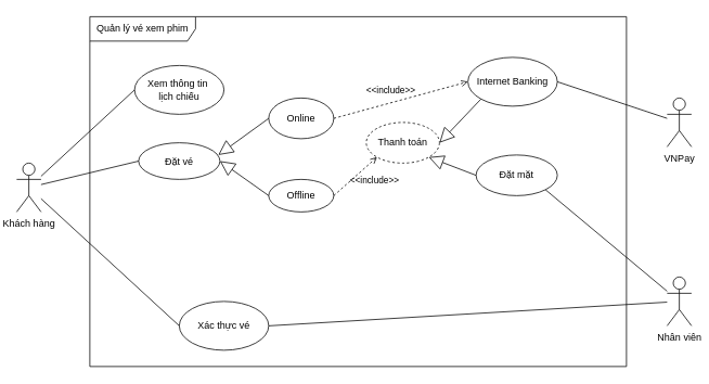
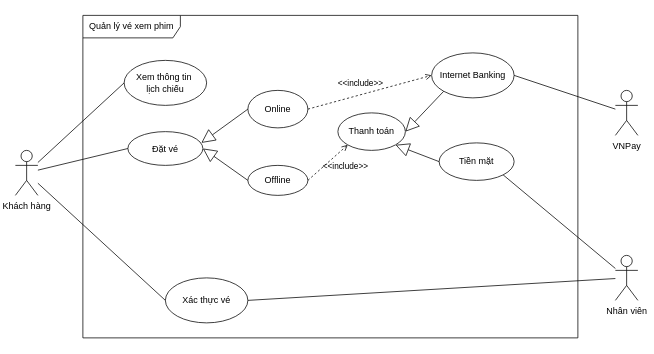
  <mxCell id="0" />
  <mxCell id="1" parent="0" />
  <mxCell id="2" value="Quản lý vé xem phim" style="shape=umlFrame;whiteSpace=wrap;html=1;pointerEvents=0;recursiveResize=0;container=1;collapsible=0;width=130;height=30;" vertex="1" parent="1"><mxGeometry x="110" y="20" width="660" height="430" as="geometry" /></mxCell>
  <mxCell id="3" value="Xem thông tin&amp;nbsp;&lt;div&gt;l&lt;span style=&quot;background-color: transparent; color: light-dark(rgb(0, 0, 0), rgb(255, 255, 255));&quot;&gt;ịch chiếu&lt;/span&gt;&lt;/div&gt;" style="ellipse;whiteSpace=wrap;html=1;" vertex="1" parent="2"><mxGeometry x="55" y="60" width="110" height="60" as="geometry" /></mxCell>
  <mxCell id="4" value="Đặt vé" style="ellipse;whiteSpace=wrap;html=1;" vertex="1" parent="2"><mxGeometry x="60" y="155" width="100" height="45" as="geometry" /></mxCell>
  <mxCell id="5" value="Online" style="ellipse;whiteSpace=wrap;html=1;" vertex="1" parent="2"><mxGeometry x="220" y="100" width="80" height="50" as="geometry" /></mxCell>
  <mxCell id="6" value="Offline" style="ellipse;whiteSpace=wrap;html=1;" vertex="1" parent="2"><mxGeometry x="220" y="200" width="80" height="40" as="geometry" /></mxCell>
- <mxCell id="7" value="Thanh toán" style="ellipse;whiteSpace=wrap;html=1;dashed=1;" vertex="1" parent="2"><mxGeometry x="340" y="130" width="90" height="50" as="geometry" /></mxCell>
- <mxCell id="8" value="Đặt mặt" style="ellipse;whiteSpace=wrap;html=1;" vertex="1" parent="2"><mxGeometry x="475" y="170" width="100" height="50" as="geometry" /></mxCell>
+ <mxCell id="7" value="Thanh toán" style="ellipse;whiteSpace=wrap;html=1;" vertex="1" parent="2"><mxGeometry x="340" y="130" width="90" height="50" as="geometry" /></mxCell>
+ <mxCell id="8" value="Tiền mặt" style="ellipse;whiteSpace=wrap;html=1;" vertex="1" parent="2"><mxGeometry x="475" y="170" width="100" height="50" as="geometry" /></mxCell>
  <mxCell id="9" value="Internet Banking" style="ellipse;whiteSpace=wrap;html=1;" vertex="1" parent="2"><mxGeometry x="465" y="50" width="110" height="60" as="geometry" /></mxCell>
  <mxCell id="10" value="Xác thực vé" style="ellipse;whiteSpace=wrap;html=1;" vertex="1" parent="2"><mxGeometry x="110" y="350" width="110" height="60" as="geometry" /></mxCell>
  <mxCell id="11" style="edgeStyle=orthogonalEdgeStyle;rounded=0;orthogonalLoop=1;jettySize=auto;html=1;exitX=0.5;exitY=1;exitDx=0;exitDy=0;" edge="1" parent="2" source="4" target="4"><mxGeometry relative="1" as="geometry" /></mxCell>
  <mxCell id="12" value="" style="endArrow=block;endSize=16;endFill=0;html=1;rounded=0;entryX=0.98;entryY=0.333;entryDx=0;entryDy=0;exitX=0;exitY=0.5;exitDx=0;exitDy=0;entryPerimeter=0;" edge="1" parent="2" source="5" target="4"><mxGeometry width="160" relative="1" as="geometry"><mxPoint x="250" y="260" as="sourcePoint" /><mxPoint x="410" y="260" as="targetPoint" /></mxGeometry></mxCell>
  <mxCell id="13" value="" style="endArrow=block;endSize=16;endFill=0;html=1;rounded=0;entryX=1;entryY=0.5;entryDx=0;entryDy=0;exitX=0;exitY=0.5;exitDx=0;exitDy=0;" edge="1" parent="2" source="6" target="4"><mxGeometry width="160" relative="1" as="geometry"><mxPoint x="230" y="135" as="sourcePoint" /><mxPoint x="156" y="172" as="targetPoint" /></mxGeometry></mxCell>
  <mxCell id="14" value="" style="endArrow=block;endSize=16;endFill=0;html=1;rounded=0;exitX=0;exitY=0.5;exitDx=0;exitDy=0;entryX=1;entryY=1;entryDx=0;entryDy=0;" edge="1" parent="2" target="7"><mxGeometry width="160" relative="1" as="geometry"><mxPoint x="475" y="195" as="sourcePoint" /><mxPoint x="540" y="116" as="targetPoint" /></mxGeometry></mxCell>
  <mxCell id="15" value="" style="endArrow=block;endSize=16;endFill=0;html=1;rounded=0;entryX=1;entryY=0.5;entryDx=0;entryDy=0;exitX=0;exitY=1;exitDx=0;exitDy=0;" edge="1" parent="2" target="7"><mxGeometry width="160" relative="1" as="geometry"><mxPoint x="481.109" y="101.213" as="sourcePoint" /><mxPoint x="543" y="142" as="targetPoint" /></mxGeometry></mxCell>
  <mxCell id="16" value="&amp;lt;&amp;lt;include&amp;gt;&amp;gt;" style="html=1;verticalAlign=bottom;labelBackgroundColor=none;endArrow=open;endFill=0;dashed=1;rounded=0;exitX=1;exitY=0.5;exitDx=0;exitDy=0;entryX=0;entryY=0.5;entryDx=0;entryDy=0;" edge="1" parent="2" source="5"><mxGeometry x="-0.133" y="6" width="160" relative="1" as="geometry"><mxPoint x="250" y="260" as="sourcePoint" /><mxPoint x="465" y="80" as="targetPoint" /><mxPoint as="offset" /></mxGeometry></mxCell>
  <mxCell id="17" value="&amp;lt;&amp;lt;include&amp;gt;&amp;gt;" style="html=1;verticalAlign=bottom;labelBackgroundColor=none;endArrow=open;endFill=0;dashed=1;rounded=0;exitX=1;exitY=0.5;exitDx=0;exitDy=0;entryX=0;entryY=1;entryDx=0;entryDy=0;" edge="1" parent="2" source="6" target="7"><mxGeometry x="0.236" y="-26" width="160" relative="1" as="geometry"><mxPoint x="250" y="260" as="sourcePoint" /><mxPoint x="410" y="260" as="targetPoint" /><mxPoint as="offset" /></mxGeometry></mxCell>
  <mxCell id="18" value="Khách hàng" style="shape=umlActor;verticalLabelPosition=bottom;verticalAlign=top;html=1;" vertex="1" parent="1"><mxGeometry x="20" y="200" width="30" height="60" as="geometry" /></mxCell>
  <mxCell id="19" value="Nhân viên" style="shape=umlActor;verticalLabelPosition=bottom;verticalAlign=top;html=1;" vertex="1" parent="1"><mxGeometry x="820" y="340" width="30" height="60" as="geometry" /></mxCell>
  <mxCell id="20" value="VNPay" style="shape=umlActor;verticalLabelPosition=bottom;verticalAlign=top;html=1;" vertex="1" parent="1"><mxGeometry x="820" y="120" width="30" height="60" as="geometry" /></mxCell>
  <mxCell id="21" value="" style="endArrow=none;html=1;rounded=0;entryX=0;entryY=0.5;entryDx=0;entryDy=0;" edge="1" parent="1" source="18" target="3"><mxGeometry width="50" height="50" relative="1" as="geometry"><mxPoint x="420" y="320" as="sourcePoint" /><mxPoint x="470" y="270" as="targetPoint" /></mxGeometry></mxCell>
  <mxCell id="22" value="" style="endArrow=none;html=1;rounded=0;entryX=0;entryY=0.5;entryDx=0;entryDy=0;" edge="1" parent="1" source="18" target="4"><mxGeometry width="50" height="50" relative="1" as="geometry"><mxPoint x="60" y="230" as="sourcePoint" /><mxPoint x="170" y="120" as="targetPoint" /></mxGeometry></mxCell>
  <mxCell id="23" value="" style="endArrow=none;html=1;rounded=0;entryX=0;entryY=0.5;entryDx=0;entryDy=0;" edge="1" parent="1" source="18" target="10"><mxGeometry width="50" height="50" relative="1" as="geometry"><mxPoint x="50" y="240" as="sourcePoint" /><mxPoint x="180" y="308" as="targetPoint" /></mxGeometry></mxCell>
  <mxCell id="24" value="" style="endArrow=none;html=1;rounded=0;entryX=1;entryY=0.5;entryDx=0;entryDy=0;" edge="1" parent="1" source="19" target="10"><mxGeometry width="50" height="50" relative="1" as="geometry"><mxPoint x="70" y="240" as="sourcePoint" /><mxPoint x="190" y="318" as="targetPoint" /></mxGeometry></mxCell>
  <mxCell id="25" value="" style="endArrow=none;html=1;rounded=0;entryX=1;entryY=0.5;entryDx=0;entryDy=0;" edge="1" parent="1" source="20" target="9"><mxGeometry width="50" height="50" relative="1" as="geometry"><mxPoint x="60" y="226" as="sourcePoint" /><mxPoint x="170" y="120" as="targetPoint" /></mxGeometry></mxCell>
  <mxCell id="26" value="" style="endArrow=none;html=1;rounded=0;entryX=1;entryY=1;entryDx=0;entryDy=0;" edge="1" parent="1" source="19" target="8"><mxGeometry width="50" height="50" relative="1" as="geometry"><mxPoint x="860" y="391" as="sourcePoint" /><mxPoint x="340" y="420" as="targetPoint" /></mxGeometry></mxCell>
